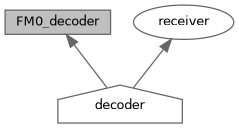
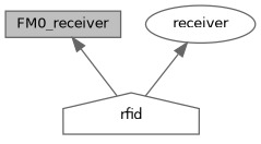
  digraph {
    node [color=gray40 fillcolor=white fontname=Helvetica fontsize=10 style=filled]
    edge [color=gray40 dir=back fontname=Helvetica fontsize=10 labelfontname=Helvetica labelfontsize=10 style=solid]
-   n1 [fillcolor=grey75 fontcolor=black height=0.2 label=FM0_decoder shape=box width=0.4]
-   n2 [height=0.2 label=decoder shape=house width=0.4]
+   n1 [fillcolor=grey75 fontcolor=black height=0.2 label=FM0_receiver shape=box width=0.4]
+   n2 [height=0.2 label=rfid shape=house width=0.4]
    n3 [height=0.2 label=receiver shape=ellipse width=0.4]
    n1 -> n2
    n3 -> n2
  }
